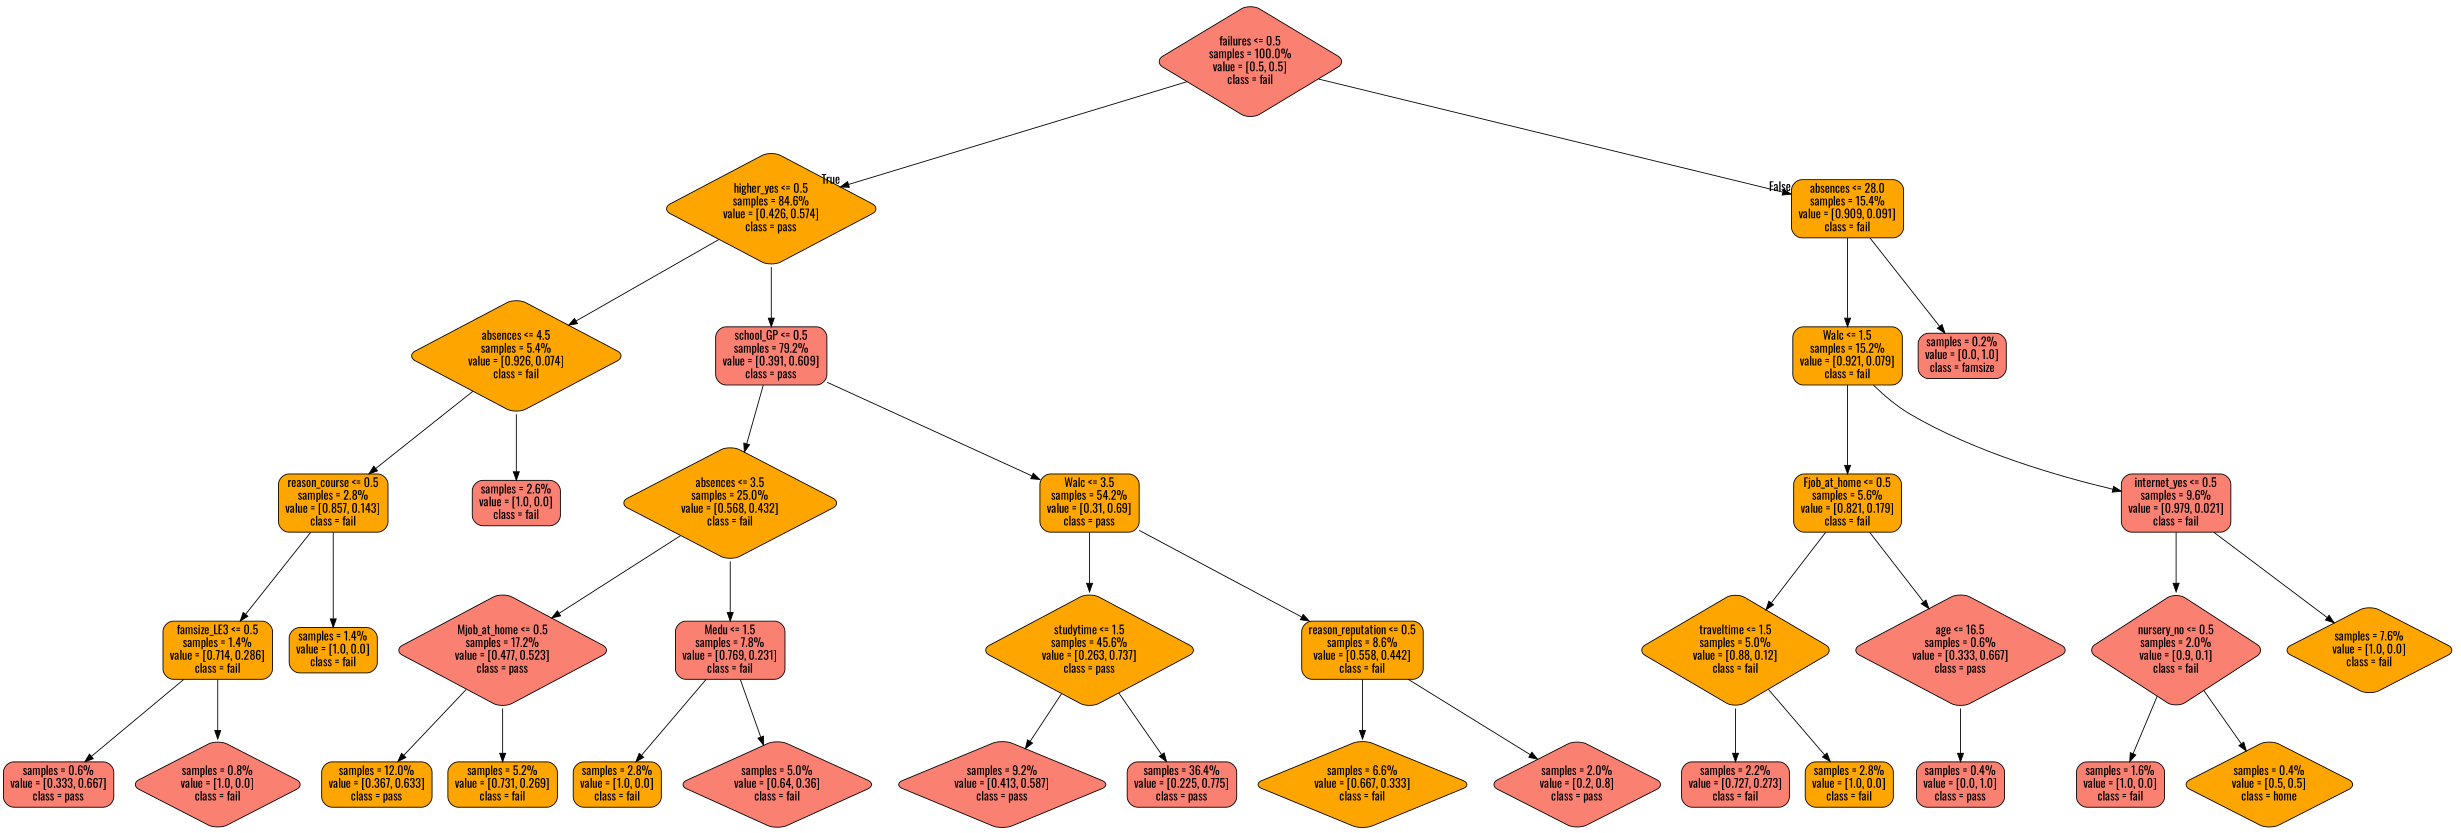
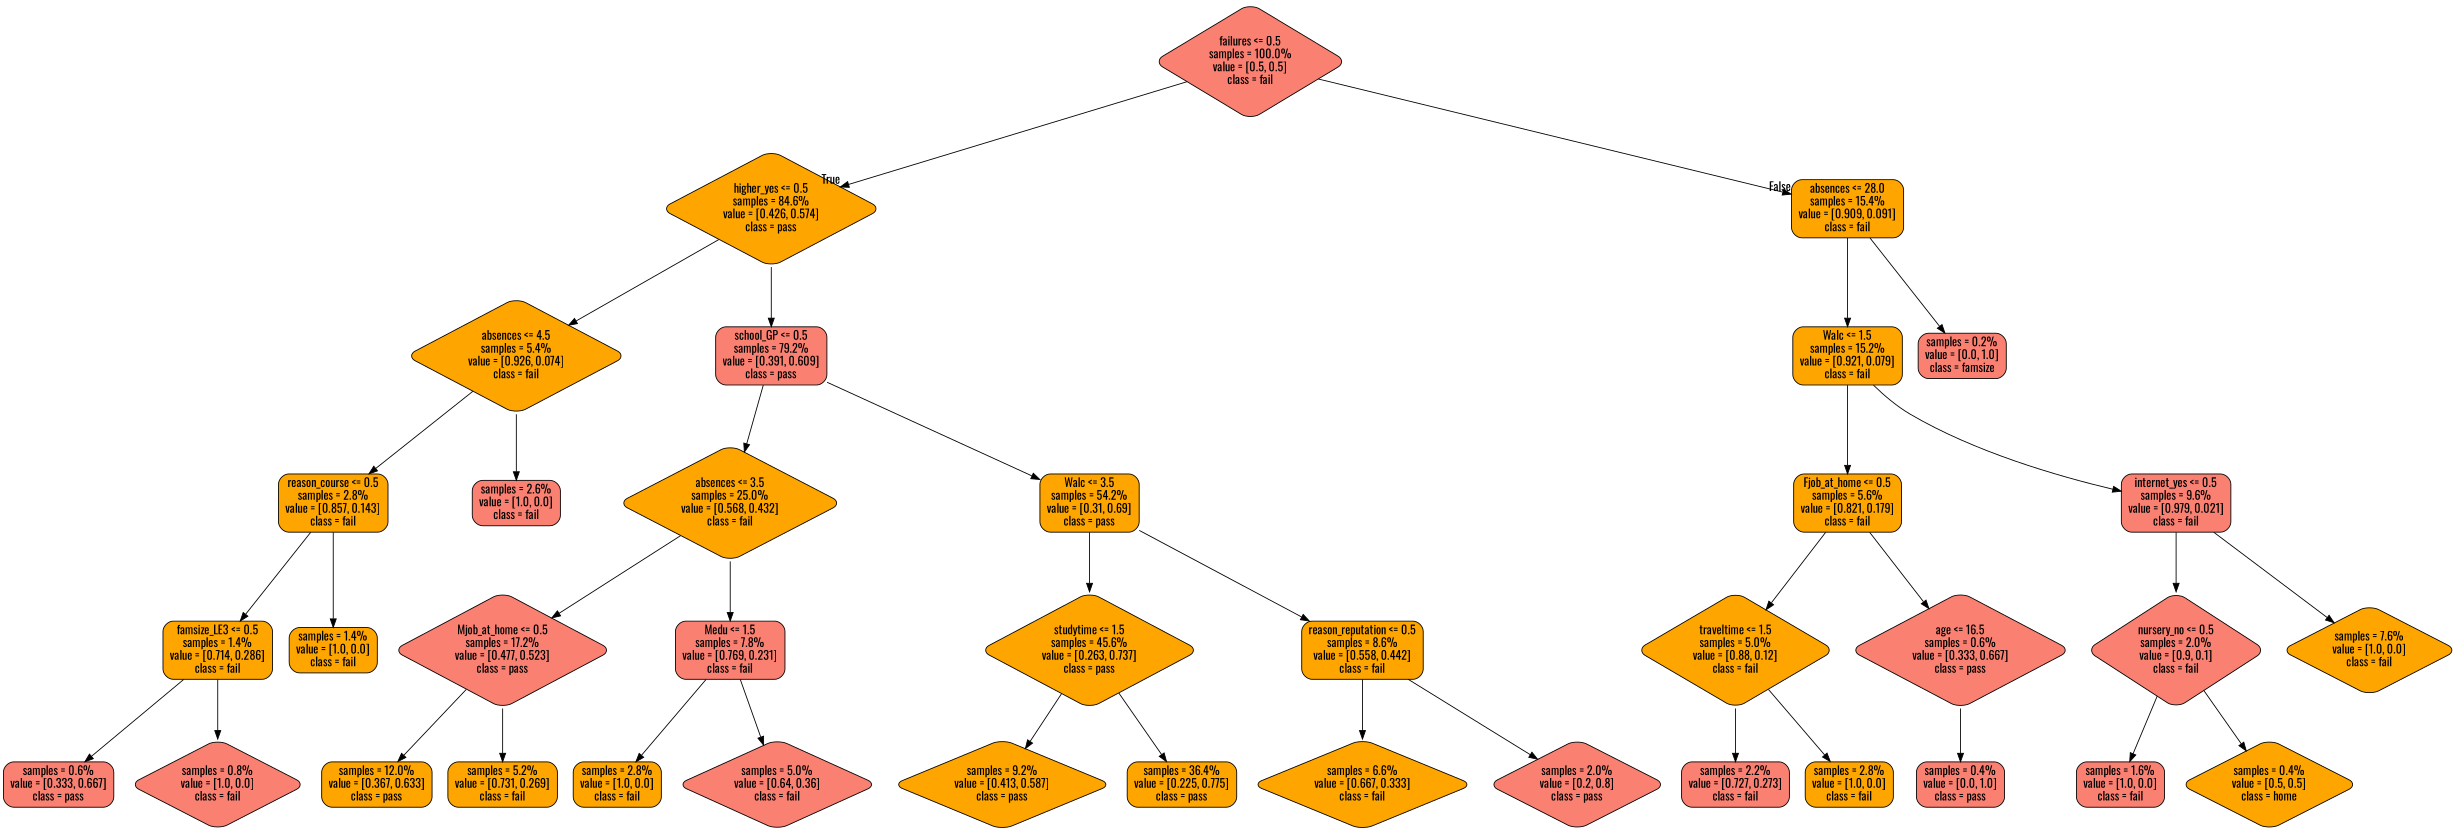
  digraph {
    fontname=Oswald
    node [color=black fillcolor=orange fontname=Oswald shape=box style="filled, rounded"]
    edge [fontname=Oswald]
    n1 [fillcolor=salmon label="failures <= 0.5\nsamples = 100.0%\nvalue = [0.5, 0.5]\nclass = fail" shape=diamond]
    n2 [label="higher_yes <= 0.5\nsamples = 84.6%\nvalue = [0.426, 0.574]\nclass = pass" shape=diamond]
    n3 [label="absences <= 28.0\nsamples = 15.4%\nvalue = [0.909, 0.091]\nclass = fail"]
    n4 [label="absences <= 4.5\nsamples = 5.4%\nvalue = [0.926, 0.074]\nclass = fail" shape=diamond]
    n5 [fillcolor=salmon label="school_GP <= 0.5\nsamples = 79.2%\nvalue = [0.391, 0.609]\nclass = pass"]
    n6 [label="Walc <= 1.5\nsamples = 15.2%\nvalue = [0.921, 0.079]\nclass = fail"]
    n7 [fillcolor=salmon label="samples = 0.2%\nvalue = [0.0, 1.0]\nclass = famsize"]
    n8 [label="reason_course <= 0.5\nsamples = 2.8%\nvalue = [0.857, 0.143]\nclass = fail"]
    n9 [fillcolor=salmon label="samples = 2.6%\nvalue = [1.0, 0.0]\nclass = fail"]
    n10 [label="absences <= 3.5\nsamples = 25.0%\nvalue = [0.568, 0.432]\nclass = fail" shape=diamond]
    n11 [label="Walc <= 3.5\nsamples = 54.2%\nvalue = [0.31, 0.69]\nclass = pass"]
    n12 [label="famsize_LE3 <= 0.5\nsamples = 1.4%\nvalue = [0.714, 0.286]\nclass = fail"]
    n13 [label="samples = 1.4%\nvalue = [1.0, 0.0]\nclass = fail"]
    n14 [fillcolor=salmon label="samples = 0.6%\nvalue = [0.333, 0.667]\nclass = pass"]
    n15 [fillcolor=salmon label="samples = 0.8%\nvalue = [1.0, 0.0]\nclass = fail" shape=diamond]
    n16 [fillcolor=salmon label="Mjob_at_home <= 0.5\nsamples = 17.2%\nvalue = [0.477, 0.523]\nclass = pass" shape=diamond]
    n17 [fillcolor=salmon label="Medu <= 1.5\nsamples = 7.8%\nvalue = [0.769, 0.231]\nclass = fail"]
    n18 [label="studytime <= 1.5\nsamples = 45.6%\nvalue = [0.263, 0.737]\nclass = pass" shape=diamond]
    n19 [label="reason_reputation <= 0.5\nsamples = 8.6%\nvalue = [0.558, 0.442]\nclass = fail"]
    n20 [label="samples = 12.0%\nvalue = [0.367, 0.633]\nclass = pass"]
    n21 [label="samples = 5.2%\nvalue = [0.731, 0.269]\nclass = fail"]
    n22 [label="samples = 2.8%\nvalue = [1.0, 0.0]\nclass = fail"]
    n23 [fillcolor=salmon label="samples = 5.0%\nvalue = [0.64, 0.36]\nclass = fail" shape=diamond]
-   n24 [fillcolor=salmon label="samples = 9.2%\nvalue = [0.413, 0.587]\nclass = pass" shape=diamond]
-   n25 [fillcolor=salmon label="samples = 36.4%\nvalue = [0.225, 0.775]\nclass = pass"]
+   n24 [label="samples = 9.2%\nvalue = [0.413, 0.587]\nclass = pass" shape=diamond]
+   n25 [label="samples = 36.4%\nvalue = [0.225, 0.775]\nclass = pass"]
    n26 [label="samples = 6.6%\nvalue = [0.667, 0.333]\nclass = fail" shape=diamond]
    n27 [fillcolor=salmon label="samples = 2.0%\nvalue = [0.2, 0.8]\nclass = pass" shape=diamond]
    n28 [label="Fjob_at_home <= 0.5\nsamples = 5.6%\nvalue = [0.821, 0.179]\nclass = fail"]
    n29 [fillcolor=salmon label="internet_yes <= 0.5\nsamples = 9.6%\nvalue = [0.979, 0.021]\nclass = fail"]
    n30 [label="traveltime <= 1.5\nsamples = 5.0%\nvalue = [0.88, 0.12]\nclass = fail" shape=diamond]
    n31 [fillcolor=salmon label="age <= 16.5\nsamples = 0.6%\nvalue = [0.333, 0.667]\nclass = pass" shape=diamond]
    n32 [fillcolor=salmon label="nursery_no <= 0.5\nsamples = 2.0%\nvalue = [0.9, 0.1]\nclass = fail" shape=diamond]
    n33 [label="samples = 7.6%\nvalue = [1.0, 0.0]\nclass = fail" shape=diamond]
    n34 [fillcolor=salmon label="samples = 2.2%\nvalue = [0.727, 0.273]\nclass = fail"]
    n35 [label="samples = 2.8%\nvalue = [1.0, 0.0]\nclass = fail"]
    n36 [fillcolor=salmon label="samples = 0.4%\nvalue = [0.0, 1.0]\nclass = pass"]
    n37 [fillcolor=salmon label="samples = 1.6%\nvalue = [1.0, 0.0]\nclass = fail"]
    n38 [label="samples = 0.4%\nvalue = [0.5, 0.5]\nclass = home" shape=diamond]
    n1 -> n2 [headlabel=True labelangle=45 labeldistance=2.5]
    n1 -> n3 [headlabel=False labelangle=-45 labeldistance=2.5]
    n2 -> n4
    n2 -> n5
    n3 -> n6
    n3 -> n7
    n4 -> n8
    n4 -> n9
    n5 -> n10
    n5 -> n11
    n6 -> n28
    n6 -> n29
    n8 -> n12
    n8 -> n13
    n10 -> n16
    n10 -> n17
    n11 -> n18
    n11 -> n19
    n12 -> n14
    n12 -> n15
    n16 -> n20
    n16 -> n21
    n17 -> n22
    n17 -> n23
    n18 -> n24
    n18 -> n25
    n19 -> n26
    n19 -> n27
    n28 -> n30
    n28 -> n31
    n29 -> n32
    n29 -> n33
    n30 -> n34
    n30 -> n35
    n31 -> n36
    n32 -> n37
    n32 -> n38
  }
